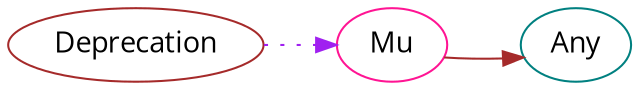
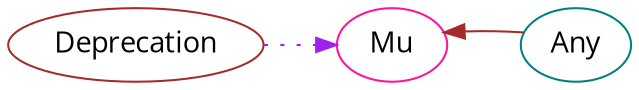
  digraph {
    bgcolor="#FFFFFF"
    fontname="Open Sans"
    rankdir=LR
    splines=polyline
    node [fontcolor="#000000" fontname="Open Sans"]
    edge [fontname="Open Sans"]
    Deprecation [color=brown]
    Mu [color=deeppink]
    Any [color=teal]
    Deprecation -> Mu [color=purple style=dotted]
-   Mu -> Any [color=brown style=solid]
+   Any -> Mu [color=brown style=solid]
  }
